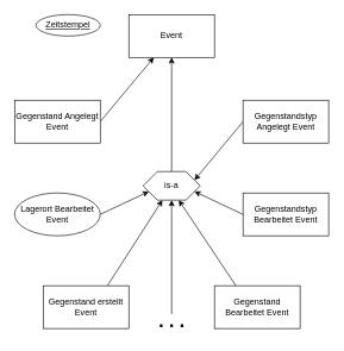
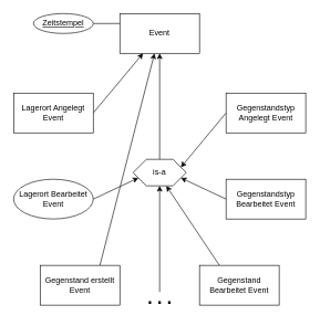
  <mxCell id="0" />
  <mxCell id="1" parent="0" />
  <mxCell id="2" value="Event" style="rounded=0;whiteSpace=wrap;html=1;" vertex="1" parent="1"><mxGeometry x="180" y="20" width="120" height="60" as="geometry" /></mxCell>
  <mxCell id="3" style="edgeStyle=none;rounded=0;orthogonalLoop=1;jettySize=auto;html=1;exitX=1;exitY=0.5;exitDx=0;exitDy=0;" edge="1" parent="1" source="4" target="2"><mxGeometry relative="1" as="geometry" /></mxCell>
- <mxCell id="4" value="Gegenstand Angelegt Event" style="rounded=0;whiteSpace=wrap;html=1;" vertex="1" parent="1"><mxGeometry x="20" y="140" width="120" height="60" as="geometry" /></mxCell>
+ <mxCell id="4" value="Lagerort Angelegt Event" style="rounded=0;whiteSpace=wrap;html=1;" vertex="1" parent="1"><mxGeometry x="20" y="140" width="120" height="60" as="geometry" /></mxCell>
  <mxCell id="5" style="edgeStyle=none;rounded=0;orthogonalLoop=1;jettySize=auto;html=1;exitX=1;exitY=0.5;exitDx=0;exitDy=0;entryX=0;entryY=0.75;entryDx=0;entryDy=0;" edge="1" parent="1" source="6" target="17"><mxGeometry relative="1" as="geometry" /></mxCell>
  <mxCell id="6" value="Lagerort Bearbeitet Event" style="ellipse;whiteSpace=wrap;html=1;" vertex="1" parent="1"><mxGeometry x="20" y="270" width="120" height="60" as="geometry" /></mxCell>
  <mxCell id="7" style="edgeStyle=none;rounded=0;orthogonalLoop=1;jettySize=auto;html=1;exitX=0;exitY=0.5;exitDx=0;exitDy=0;entryX=1;entryY=0.25;entryDx=0;entryDy=0;" edge="1" parent="1" source="8" target="17"><mxGeometry relative="1" as="geometry" /></mxCell>
  <mxCell id="8" value="Gegenstandstyp Angelegt Event" style="rounded=0;whiteSpace=wrap;html=1;" vertex="1" parent="1"><mxGeometry x="340" y="140" width="120" height="60" as="geometry" /></mxCell>
  <mxCell id="9" style="edgeStyle=none;rounded=0;orthogonalLoop=1;jettySize=auto;html=1;exitX=0;exitY=0.5;exitDx=0;exitDy=0;entryX=1;entryY=0.75;entryDx=0;entryDy=0;" edge="1" parent="1" source="10" target="17"><mxGeometry relative="1" as="geometry" /></mxCell>
  <mxCell id="10" value="Gegenstandstyp Bearbeitet Event" style="rounded=0;whiteSpace=wrap;html=1;" vertex="1" parent="1"><mxGeometry x="340" y="270" width="120" height="60" as="geometry" /></mxCell>
- <mxCell id="11" style="edgeStyle=none;rounded=0;orthogonalLoop=1;jettySize=auto;html=1;exitX=0.75;exitY=0;exitDx=0;exitDy=0;" edge="1" parent="1" source="12" target="17"><mxGeometry relative="1" as="geometry" /></mxCell>
+ <mxCell id="11" style="edgeStyle=none;rounded=0;orthogonalLoop=1;jettySize=auto;html=1;exitX=0.75;exitY=0;exitDx=0;exitDy=0;" edge="1" parent="1" source="12" target="2"><mxGeometry relative="1" as="geometry" /></mxCell>
  <mxCell id="12" value="Gegenstand erstellt Event" style="rounded=0;whiteSpace=wrap;html=1;" vertex="1" parent="1"><mxGeometry x="60" y="400" width="120" height="60" as="geometry" /></mxCell>
  <mxCell id="13" style="edgeStyle=none;rounded=0;orthogonalLoop=1;jettySize=auto;html=1;exitX=0.25;exitY=0;exitDx=0;exitDy=0;entryX=0.625;entryY=1;entryDx=0;entryDy=0;" edge="1" parent="1" source="14" target="17"><mxGeometry relative="1" as="geometry" /></mxCell>
  <mxCell id="14" value="Gegenstand Bearbeitet Event" style="rounded=0;whiteSpace=wrap;html=1;" vertex="1" parent="1"><mxGeometry x="300" y="400" width="120" height="60" as="geometry" /></mxCell>
  <mxCell id="15" style="edgeStyle=none;rounded=0;orthogonalLoop=1;jettySize=auto;html=1;entryX=0.5;entryY=1;entryDx=0;entryDy=0;" edge="1" parent="1" target="17"><mxGeometry relative="1" as="geometry"><mxPoint x="240" y="440" as="sourcePoint" /></mxGeometry></mxCell>
  <mxCell id="16" style="edgeStyle=orthogonalEdgeStyle;rounded=0;orthogonalLoop=1;jettySize=auto;html=1;exitX=0.5;exitY=0;exitDx=0;exitDy=0;entryX=0.5;entryY=1;entryDx=0;entryDy=0;" edge="1" parent="1" source="17" target="2"><mxGeometry relative="1" as="geometry" /></mxCell>
  <mxCell id="17" value="is-a" style="shape=hexagon;perimeter=hexagonPerimeter2;whiteSpace=wrap;html=1;" vertex="1" parent="1"><mxGeometry x="200" y="240" width="80" height="40" as="geometry" /></mxCell>
+ <mxCell id="18" style="edgeStyle=none;rounded=0;orthogonalLoop=1;jettySize=auto;html=1;exitX=1;exitY=0.5;exitDx=0;exitDy=0;entryX=0;entryY=0.25;entryDx=0;entryDy=0;endArrow=none;endFill=0;" edge="1" parent="1" source="19" target="2"><mxGeometry relative="1" as="geometry" /></mxCell>
  <mxCell id="19" value="&lt;u&gt;Zeitstempel&lt;/u&gt;" style="ellipse;whiteSpace=wrap;html=1;" vertex="1" parent="1"><mxGeometry x="50" y="20" width="90" height="30" as="geometry" /></mxCell>
  <mxCell id="20" value=". . ." style="text;html=1;align=center;verticalAlign=middle;resizable=0;points=[];autosize=1;fontStyle=1;fontSize=26;" vertex="1" parent="1"><mxGeometry x="215" y="430" width="50" height="40" as="geometry" /></mxCell>
